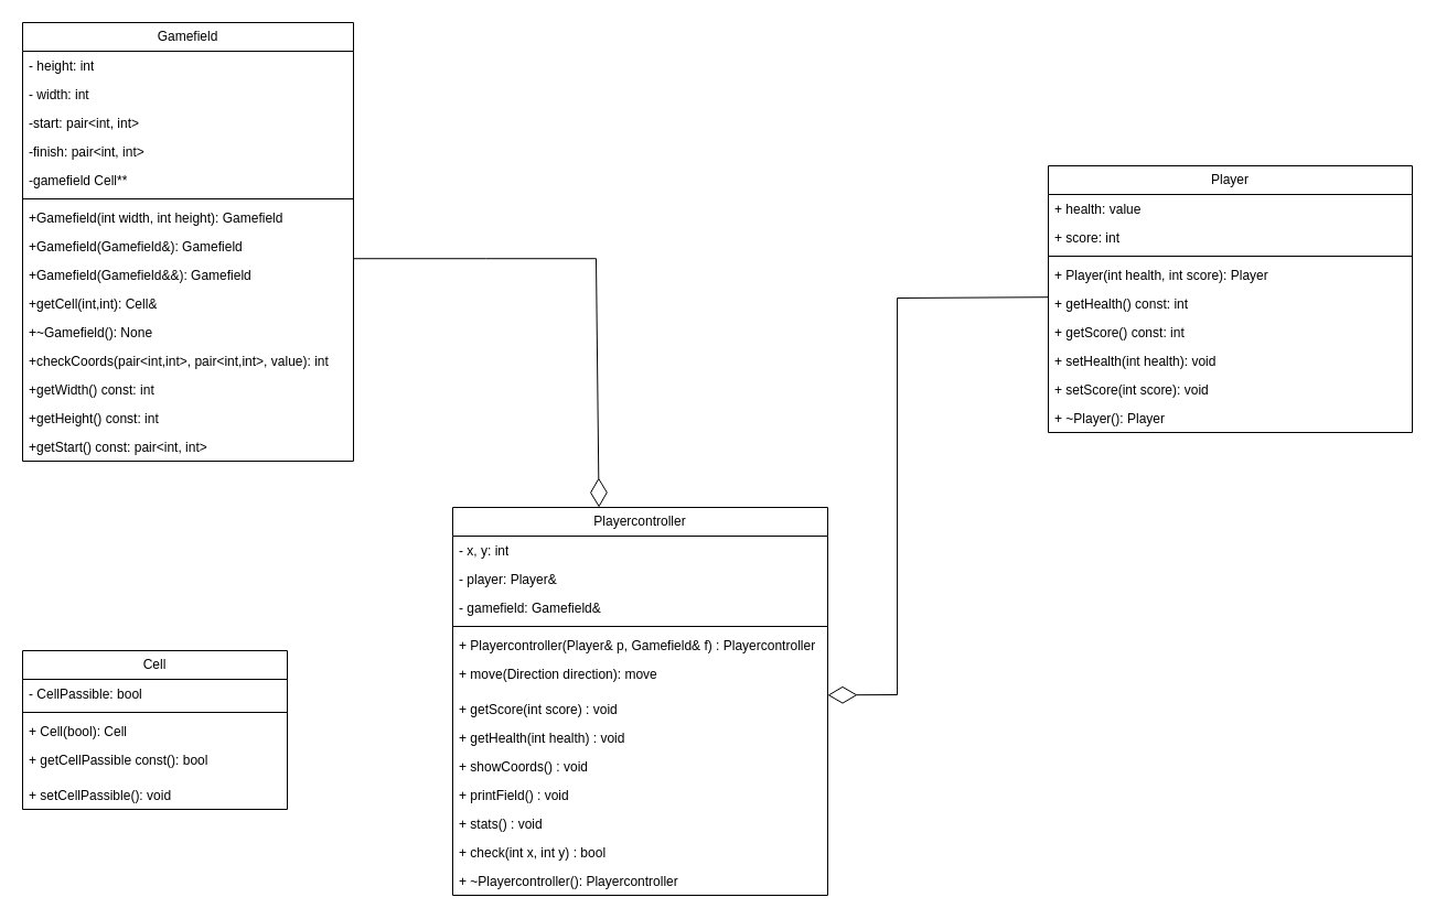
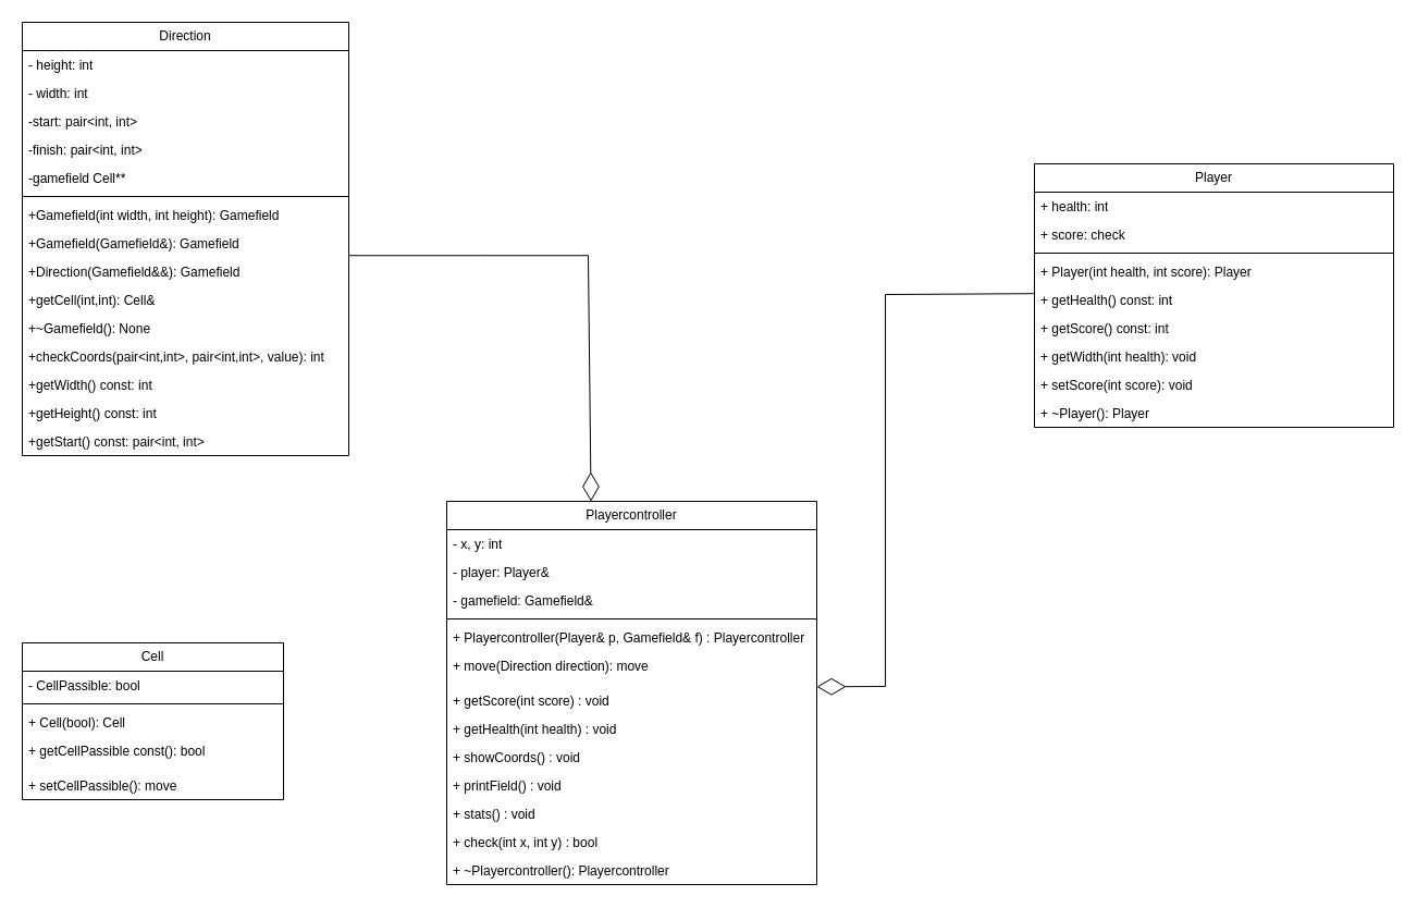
  <mxCell id="0" />
  <mxCell id="1" parent="0" />
  <mxCell id="2" value="Cell" style="swimlane;fontStyle=0;childLayout=stackLayout;horizontal=1;startSize=26;fillColor=none;horizontalStack=0;resizeParent=1;resizeParentMax=0;resizeLast=0;collapsible=1;marginBottom=0;whiteSpace=wrap;html=1;" vertex="1" parent="1"><mxGeometry x="20" y="590" width="240" height="144" as="geometry" /></mxCell>
  <mxCell id="3" value="- CellPassible: bool" style="text;strokeColor=none;fillColor=none;align=left;verticalAlign=top;spacingLeft=4;spacingRight=4;overflow=hidden;rotatable=0;points=[[0,0.5],[1,0.5]];portConstraint=eastwest;whiteSpace=wrap;html=1;" vertex="1" parent="2"><mxGeometry y="26" width="240" height="26" as="geometry" /></mxCell>
  <mxCell id="4" value="" style="line;strokeWidth=1;fillColor=none;align=left;verticalAlign=middle;spacingTop=-1;spacingLeft=3;spacingRight=3;rotatable=0;labelPosition=right;points=[];portConstraint=eastwest;strokeColor=inherit;" vertex="1" parent="2"><mxGeometry y="52" width="240" height="8" as="geometry" /></mxCell>
  <mxCell id="5" value="+ Cell(bool): Cell" style="text;strokeColor=none;fillColor=none;align=left;verticalAlign=top;spacingLeft=4;spacingRight=4;overflow=hidden;rotatable=0;points=[[0,0.5],[1,0.5]];portConstraint=eastwest;whiteSpace=wrap;html=1;" vertex="1" parent="2"><mxGeometry y="60" width="240" height="26" as="geometry" /></mxCell>
  <mxCell id="6" value="+ getCellPassible const(): bool&lt;br&gt;" style="text;strokeColor=none;fillColor=none;align=left;verticalAlign=top;spacingLeft=4;spacingRight=4;overflow=hidden;rotatable=0;points=[[0,0.5],[1,0.5]];portConstraint=eastwest;whiteSpace=wrap;html=1;" vertex="1" parent="2"><mxGeometry y="86" width="240" height="32" as="geometry" /></mxCell>
- <mxCell id="7" value="+ setCellPassible(): void" style="text;strokeColor=none;fillColor=none;align=left;verticalAlign=top;spacingLeft=4;spacingRight=4;overflow=hidden;rotatable=0;points=[[0,0.5],[1,0.5]];portConstraint=eastwest;whiteSpace=wrap;html=1;" vertex="1" parent="2"><mxGeometry y="118" width="240" height="26" as="geometry" /></mxCell>
+ <mxCell id="7" value="+ setCellPassible(): move" style="text;strokeColor=none;fillColor=none;align=left;verticalAlign=top;spacingLeft=4;spacingRight=4;overflow=hidden;rotatable=0;points=[[0,0.5],[1,0.5]];portConstraint=eastwest;whiteSpace=wrap;html=1;" vertex="1" parent="2"><mxGeometry y="118" width="240" height="26" as="geometry" /></mxCell>
  <mxCell id="8" value="Player" style="swimlane;fontStyle=0;childLayout=stackLayout;horizontal=1;startSize=26;fillColor=none;horizontalStack=0;resizeParent=1;resizeParentMax=0;resizeLast=0;collapsible=1;marginBottom=0;whiteSpace=wrap;html=1;" vertex="1" parent="1"><mxGeometry x="950" y="150" width="330" height="242" as="geometry" /></mxCell>
- <mxCell id="9" value="+ health: value" style="text;strokeColor=none;fillColor=none;align=left;verticalAlign=top;spacingLeft=4;spacingRight=4;overflow=hidden;rotatable=0;points=[[0,0.5],[1,0.5]];portConstraint=eastwest;whiteSpace=wrap;html=1;" vertex="1" parent="8"><mxGeometry y="26" width="330" height="26" as="geometry" /></mxCell>
- <mxCell id="10" value="+ score: int" style="text;strokeColor=none;fillColor=none;align=left;verticalAlign=top;spacingLeft=4;spacingRight=4;overflow=hidden;rotatable=0;points=[[0,0.5],[1,0.5]];portConstraint=eastwest;whiteSpace=wrap;html=1;" vertex="1" parent="8"><mxGeometry y="52" width="330" height="26" as="geometry" /></mxCell>
+ <mxCell id="9" value="+ health: int" style="text;strokeColor=none;fillColor=none;align=left;verticalAlign=top;spacingLeft=4;spacingRight=4;overflow=hidden;rotatable=0;points=[[0,0.5],[1,0.5]];portConstraint=eastwest;whiteSpace=wrap;html=1;" vertex="1" parent="8"><mxGeometry y="26" width="330" height="26" as="geometry" /></mxCell>
+ <mxCell id="10" value="+ score: check" style="text;strokeColor=none;fillColor=none;align=left;verticalAlign=top;spacingLeft=4;spacingRight=4;overflow=hidden;rotatable=0;points=[[0,0.5],[1,0.5]];portConstraint=eastwest;whiteSpace=wrap;html=1;" vertex="1" parent="8"><mxGeometry y="52" width="330" height="26" as="geometry" /></mxCell>
  <mxCell id="11" value="" style="line;strokeWidth=1;fillColor=none;align=left;verticalAlign=middle;spacingTop=-1;spacingLeft=3;spacingRight=3;rotatable=0;labelPosition=right;points=[];portConstraint=eastwest;strokeColor=inherit;" vertex="1" parent="8"><mxGeometry y="78" width="330" height="8" as="geometry" /></mxCell>
  <mxCell id="12" value="+ Player(int health, int score): Player" style="text;strokeColor=none;fillColor=none;align=left;verticalAlign=top;spacingLeft=4;spacingRight=4;overflow=hidden;rotatable=0;points=[[0,0.5],[1,0.5]];portConstraint=eastwest;whiteSpace=wrap;html=1;" vertex="1" parent="8"><mxGeometry y="86" width="330" height="26" as="geometry" /></mxCell>
  <mxCell id="13" value="+ getHealth() const: int" style="text;strokeColor=none;fillColor=none;align=left;verticalAlign=top;spacingLeft=4;spacingRight=4;overflow=hidden;rotatable=0;points=[[0,0.5],[1,0.5]];portConstraint=eastwest;whiteSpace=wrap;html=1;" vertex="1" parent="8"><mxGeometry y="112" width="330" height="26" as="geometry" /></mxCell>
  <mxCell id="14" value="+ getScore() const: int" style="text;strokeColor=none;fillColor=none;align=left;verticalAlign=top;spacingLeft=4;spacingRight=4;overflow=hidden;rotatable=0;points=[[0,0.5],[1,0.5]];portConstraint=eastwest;whiteSpace=wrap;html=1;" vertex="1" parent="8"><mxGeometry y="138" width="330" height="26" as="geometry" /></mxCell>
- <mxCell id="15" value="+ setHealth(int health): void" style="text;strokeColor=none;fillColor=none;align=left;verticalAlign=top;spacingLeft=4;spacingRight=4;overflow=hidden;rotatable=0;points=[[0,0.5],[1,0.5]];portConstraint=eastwest;whiteSpace=wrap;html=1;" vertex="1" parent="8"><mxGeometry y="164" width="330" height="26" as="geometry" /></mxCell>
+ <mxCell id="15" value="+ getWidth(int health): void" style="text;strokeColor=none;fillColor=none;align=left;verticalAlign=top;spacingLeft=4;spacingRight=4;overflow=hidden;rotatable=0;points=[[0,0.5],[1,0.5]];portConstraint=eastwest;whiteSpace=wrap;html=1;" vertex="1" parent="8"><mxGeometry y="164" width="330" height="26" as="geometry" /></mxCell>
  <mxCell id="16" value="+ setScore(int score): void" style="text;strokeColor=none;fillColor=none;align=left;verticalAlign=top;spacingLeft=4;spacingRight=4;overflow=hidden;rotatable=0;points=[[0,0.5],[1,0.5]];portConstraint=eastwest;whiteSpace=wrap;html=1;" vertex="1" parent="8"><mxGeometry y="190" width="330" height="26" as="geometry" /></mxCell>
  <mxCell id="17" value="+ ~Player(): Player" style="text;strokeColor=none;fillColor=none;align=left;verticalAlign=top;spacingLeft=4;spacingRight=4;overflow=hidden;rotatable=0;points=[[0,0.5],[1,0.5]];portConstraint=eastwest;whiteSpace=wrap;html=1;" vertex="1" parent="8"><mxGeometry y="216" width="330" height="26" as="geometry" /></mxCell>
- <mxCell id="18" value="Gamefield" style="swimlane;fontStyle=0;childLayout=stackLayout;horizontal=1;startSize=26;fillColor=none;horizontalStack=0;resizeParent=1;resizeParentMax=0;resizeLast=0;collapsible=1;marginBottom=0;whiteSpace=wrap;html=1;" vertex="1" parent="1"><mxGeometry x="20" y="20" width="300" height="398" as="geometry"><mxRectangle x="414" y="270" width="100" height="30" as="alternateBounds" /></mxGeometry></mxCell>
+ <mxCell id="18" value="Direction" style="swimlane;fontStyle=0;childLayout=stackLayout;horizontal=1;startSize=26;fillColor=none;horizontalStack=0;resizeParent=1;resizeParentMax=0;resizeLast=0;collapsible=1;marginBottom=0;whiteSpace=wrap;html=1;" vertex="1" parent="1"><mxGeometry x="20" y="20" width="300" height="398" as="geometry"><mxRectangle x="414" y="270" width="100" height="30" as="alternateBounds" /></mxGeometry></mxCell>
  <mxCell id="19" value="- height: int" style="text;strokeColor=none;fillColor=none;align=left;verticalAlign=top;spacingLeft=4;spacingRight=4;overflow=hidden;rotatable=0;points=[[0,0.5],[1,0.5]];portConstraint=eastwest;whiteSpace=wrap;html=1;" vertex="1" parent="18"><mxGeometry y="26" width="300" height="26" as="geometry" /></mxCell>
  <mxCell id="20" value="- width: int" style="text;strokeColor=none;fillColor=none;align=left;verticalAlign=top;spacingLeft=4;spacingRight=4;overflow=hidden;rotatable=0;points=[[0,0.5],[1,0.5]];portConstraint=eastwest;whiteSpace=wrap;html=1;" vertex="1" parent="18"><mxGeometry y="52" width="300" height="26" as="geometry" /></mxCell>
  <mxCell id="21" value="-start: pair&amp;lt;int, int&amp;gt;" style="text;strokeColor=none;fillColor=none;align=left;verticalAlign=top;spacingLeft=4;spacingRight=4;overflow=hidden;rotatable=0;points=[[0,0.5],[1,0.5]];portConstraint=eastwest;whiteSpace=wrap;html=1;" vertex="1" parent="18"><mxGeometry y="78" width="300" height="26" as="geometry" /></mxCell>
  <mxCell id="22" value="-finish: pair&amp;lt;int, int&amp;gt;" style="text;strokeColor=none;fillColor=none;align=left;verticalAlign=top;spacingLeft=4;spacingRight=4;overflow=hidden;rotatable=0;points=[[0,0.5],[1,0.5]];portConstraint=eastwest;whiteSpace=wrap;html=1;" vertex="1" parent="18"><mxGeometry y="104" width="300" height="26" as="geometry" /></mxCell>
  <mxCell id="23" value="-gamefield Cell**" style="text;strokeColor=none;fillColor=none;align=left;verticalAlign=top;spacingLeft=4;spacingRight=4;overflow=hidden;rotatable=0;points=[[0,0.5],[1,0.5]];portConstraint=eastwest;whiteSpace=wrap;html=1;" vertex="1" parent="18"><mxGeometry y="130" width="300" height="26" as="geometry" /></mxCell>
  <mxCell id="24" value="" style="line;strokeWidth=1;fillColor=none;align=left;verticalAlign=middle;spacingTop=-1;spacingLeft=3;spacingRight=3;rotatable=0;labelPosition=right;points=[];portConstraint=eastwest;strokeColor=inherit;" vertex="1" parent="18"><mxGeometry y="156" width="300" height="8" as="geometry" /></mxCell>
  <mxCell id="25" value="+Gamefield(int width, int height): Gamefield" style="text;strokeColor=none;fillColor=none;align=left;verticalAlign=top;spacingLeft=4;spacingRight=4;overflow=hidden;rotatable=0;points=[[0,0.5],[1,0.5]];portConstraint=eastwest;whiteSpace=wrap;html=1;" vertex="1" parent="18"><mxGeometry y="164" width="300" height="26" as="geometry" /></mxCell>
  <mxCell id="26" value="+Gamefield(Gamefield&amp;amp;): Gamefield" style="text;strokeColor=none;fillColor=none;align=left;verticalAlign=top;spacingLeft=4;spacingRight=4;overflow=hidden;rotatable=0;points=[[0,0.5],[1,0.5]];portConstraint=eastwest;whiteSpace=wrap;html=1;" vertex="1" parent="18"><mxGeometry y="190" width="300" height="26" as="geometry" /></mxCell>
- <mxCell id="27" value="+Gamefield(Gamefield&amp;amp;&amp;amp;): Gamefield" style="text;strokeColor=none;fillColor=none;align=left;verticalAlign=top;spacingLeft=4;spacingRight=4;overflow=hidden;rotatable=0;points=[[0,0.5],[1,0.5]];portConstraint=eastwest;whiteSpace=wrap;html=1;" vertex="1" parent="18"><mxGeometry y="216" width="300" height="26" as="geometry" /></mxCell>
+ <mxCell id="27" value="+Direction(Gamefield&amp;amp;&amp;amp;): Gamefield" style="text;strokeColor=none;fillColor=none;align=left;verticalAlign=top;spacingLeft=4;spacingRight=4;overflow=hidden;rotatable=0;points=[[0,0.5],[1,0.5]];portConstraint=eastwest;whiteSpace=wrap;html=1;" vertex="1" parent="18"><mxGeometry y="216" width="300" height="26" as="geometry" /></mxCell>
  <mxCell id="28" value="+getCell(int,int): Cell&amp;amp;" style="text;strokeColor=none;fillColor=none;align=left;verticalAlign=top;spacingLeft=4;spacingRight=4;overflow=hidden;rotatable=0;points=[[0,0.5],[1,0.5]];portConstraint=eastwest;whiteSpace=wrap;html=1;" vertex="1" parent="18"><mxGeometry y="242" width="300" height="26" as="geometry" /></mxCell>
  <mxCell id="29" value="+~Gamefield(): None" style="text;strokeColor=none;fillColor=none;align=left;verticalAlign=top;spacingLeft=4;spacingRight=4;overflow=hidden;rotatable=0;points=[[0,0.5],[1,0.5]];portConstraint=eastwest;whiteSpace=wrap;html=1;" vertex="1" parent="18"><mxGeometry y="268" width="300" height="26" as="geometry" /></mxCell>
  <mxCell id="30" value="+checkCoords(pair&amp;lt;int,int&amp;gt;, pair&amp;lt;int,int&amp;gt;, value): int" style="text;strokeColor=none;fillColor=none;align=left;verticalAlign=top;spacingLeft=4;spacingRight=4;overflow=hidden;rotatable=0;points=[[0,0.5],[1,0.5]];portConstraint=eastwest;whiteSpace=wrap;html=1;" vertex="1" parent="18"><mxGeometry y="294" width="300" height="26" as="geometry" /></mxCell>
  <mxCell id="31" value="+getWidth() const: int" style="text;strokeColor=none;fillColor=none;align=left;verticalAlign=top;spacingLeft=4;spacingRight=4;overflow=hidden;rotatable=0;points=[[0,0.5],[1,0.5]];portConstraint=eastwest;whiteSpace=wrap;html=1;" vertex="1" parent="18"><mxGeometry y="320" width="300" height="26" as="geometry" /></mxCell>
  <mxCell id="32" value="+getHeight() const: int" style="text;strokeColor=none;fillColor=none;align=left;verticalAlign=top;spacingLeft=4;spacingRight=4;overflow=hidden;rotatable=0;points=[[0,0.5],[1,0.5]];portConstraint=eastwest;whiteSpace=wrap;html=1;" vertex="1" parent="18"><mxGeometry y="346" width="300" height="26" as="geometry" /></mxCell>
  <mxCell id="33" value="+getStart() const: pair&amp;lt;int, int&amp;gt;" style="text;strokeColor=none;fillColor=none;align=left;verticalAlign=top;spacingLeft=4;spacingRight=4;overflow=hidden;rotatable=0;points=[[0,0.5],[1,0.5]];portConstraint=eastwest;whiteSpace=wrap;html=1;" vertex="1" parent="18"><mxGeometry y="372" width="300" height="26" as="geometry" /></mxCell>
  <mxCell id="34" value="Playercontroller" style="swimlane;fontStyle=0;childLayout=stackLayout;horizontal=1;startSize=26;fillColor=none;horizontalStack=0;resizeParent=1;resizeParentMax=0;resizeLast=0;collapsible=1;marginBottom=0;whiteSpace=wrap;html=1;" vertex="1" parent="1"><mxGeometry x="410" y="460" width="340" height="352" as="geometry" /></mxCell>
  <mxCell id="35" value="- x, y: int" style="text;strokeColor=none;fillColor=none;align=left;verticalAlign=top;spacingLeft=4;spacingRight=4;overflow=hidden;rotatable=0;points=[[0,0.5],[1,0.5]];portConstraint=eastwest;whiteSpace=wrap;html=1;" vertex="1" parent="34"><mxGeometry y="26" width="340" height="26" as="geometry" /></mxCell>
  <mxCell id="36" value="- player: Player&amp;amp;" style="text;strokeColor=none;fillColor=none;align=left;verticalAlign=top;spacingLeft=4;spacingRight=4;overflow=hidden;rotatable=0;points=[[0,0.5],[1,0.5]];portConstraint=eastwest;whiteSpace=wrap;html=1;" vertex="1" parent="34"><mxGeometry y="52" width="340" height="26" as="geometry" /></mxCell>
  <mxCell id="37" value="- gamefield: Gamefield&amp;amp;" style="text;strokeColor=none;fillColor=none;align=left;verticalAlign=top;spacingLeft=4;spacingRight=4;overflow=hidden;rotatable=0;points=[[0,0.5],[1,0.5]];portConstraint=eastwest;whiteSpace=wrap;html=1;" vertex="1" parent="34"><mxGeometry y="78" width="340" height="26" as="geometry" /></mxCell>
  <mxCell id="38" value="" style="line;strokeWidth=1;fillColor=none;align=left;verticalAlign=middle;spacingTop=-1;spacingLeft=3;spacingRight=3;rotatable=0;labelPosition=right;points=[];portConstraint=eastwest;strokeColor=inherit;" vertex="1" parent="34"><mxGeometry y="104" width="340" height="8" as="geometry" /></mxCell>
  <mxCell id="39" value="+ Playercontroller(Player&amp;amp; p, Gamefield&amp;amp; f) : Playercontroller" style="text;strokeColor=none;fillColor=none;align=left;verticalAlign=top;spacingLeft=4;spacingRight=4;overflow=hidden;rotatable=0;points=[[0,0.5],[1,0.5]];portConstraint=eastwest;whiteSpace=wrap;html=1;" vertex="1" parent="34"><mxGeometry y="112" width="340" height="26" as="geometry" /></mxCell>
  <mxCell id="40" value="+ move(Direction direction): move" style="text;strokeColor=none;fillColor=none;align=left;verticalAlign=top;spacingLeft=4;spacingRight=4;overflow=hidden;rotatable=0;points=[[0,0.5],[1,0.5]];portConstraint=eastwest;whiteSpace=wrap;html=1;" vertex="1" parent="34"><mxGeometry y="138" width="340" height="32" as="geometry" /></mxCell>
  <mxCell id="41" value="+ getScore(int score) : void" style="text;strokeColor=none;fillColor=none;align=left;verticalAlign=top;spacingLeft=4;spacingRight=4;overflow=hidden;rotatable=0;points=[[0,0.5],[1,0.5]];portConstraint=eastwest;whiteSpace=wrap;html=1;" vertex="1" parent="34"><mxGeometry y="170" width="340" height="26" as="geometry" /></mxCell>
  <mxCell id="42" value="+ getHealth(int health) : void" style="text;strokeColor=none;fillColor=none;align=left;verticalAlign=top;spacingLeft=4;spacingRight=4;overflow=hidden;rotatable=0;points=[[0,0.5],[1,0.5]];portConstraint=eastwest;whiteSpace=wrap;html=1;" vertex="1" parent="34"><mxGeometry y="196" width="340" height="26" as="geometry" /></mxCell>
  <mxCell id="43" value="+ showCoords() : void" style="text;strokeColor=none;fillColor=none;align=left;verticalAlign=top;spacingLeft=4;spacingRight=4;overflow=hidden;rotatable=0;points=[[0,0.5],[1,0.5]];portConstraint=eastwest;whiteSpace=wrap;html=1;" vertex="1" parent="34"><mxGeometry y="222" width="340" height="26" as="geometry" /></mxCell>
  <mxCell id="44" value="+ printField() : void" style="text;strokeColor=none;fillColor=none;align=left;verticalAlign=top;spacingLeft=4;spacingRight=4;overflow=hidden;rotatable=0;points=[[0,0.5],[1,0.5]];portConstraint=eastwest;whiteSpace=wrap;html=1;" vertex="1" parent="34"><mxGeometry y="248" width="340" height="26" as="geometry" /></mxCell>
  <mxCell id="45" value="+ stats() : void" style="text;strokeColor=none;fillColor=none;align=left;verticalAlign=top;spacingLeft=4;spacingRight=4;overflow=hidden;rotatable=0;points=[[0,0.5],[1,0.5]];portConstraint=eastwest;whiteSpace=wrap;html=1;" vertex="1" parent="34"><mxGeometry y="274" width="340" height="26" as="geometry" /></mxCell>
  <mxCell id="46" value="+ check(int x, int y) : bool" style="text;strokeColor=none;fillColor=none;align=left;verticalAlign=top;spacingLeft=4;spacingRight=4;overflow=hidden;rotatable=0;points=[[0,0.5],[1,0.5]];portConstraint=eastwest;whiteSpace=wrap;html=1;" vertex="1" parent="34"><mxGeometry y="300" width="340" height="26" as="geometry" /></mxCell>
  <mxCell id="47" value="+ ~Playercontroller(): Playercontroller" style="text;strokeColor=none;fillColor=none;align=left;verticalAlign=top;spacingLeft=4;spacingRight=4;overflow=hidden;rotatable=0;points=[[0,0.5],[1,0.5]];portConstraint=eastwest;whiteSpace=wrap;html=1;" vertex="1" parent="34"><mxGeometry y="326" width="340" height="26" as="geometry" /></mxCell>
  <mxCell id="48" value="" style="endArrow=diamondThin;endFill=0;endSize=24;html=1;rounded=0;entryX=0.39;entryY=-0.01;entryDx=0;entryDy=0;entryPerimeter=0;" edge="1" parent="1"><mxGeometry width="160" relative="1" as="geometry"><mxPoint x="320" y="234.22" as="sourcePoint" /><mxPoint x="542.6" y="460" as="targetPoint" /><Array as="points"><mxPoint x="440" y="234.22" /><mxPoint x="540" y="234.22" /></Array></mxGeometry></mxCell>
  <mxCell id="49" value="" style="endArrow=diamondThin;endFill=0;endSize=24;html=1;rounded=0;entryX=0.991;entryY=0.013;entryDx=0;entryDy=0;entryPerimeter=0;exitX=0;exitY=0.277;exitDx=0;exitDy=0;exitPerimeter=0;" edge="1" parent="1" source="13"><mxGeometry width="160" relative="1" as="geometry"><mxPoint x="940" y="270" as="sourcePoint" /><mxPoint x="750" y="630.338" as="targetPoint" /><Array as="points"><mxPoint x="813.06" y="270" /><mxPoint x="813.06" y="630" /></Array></mxGeometry></mxCell>
